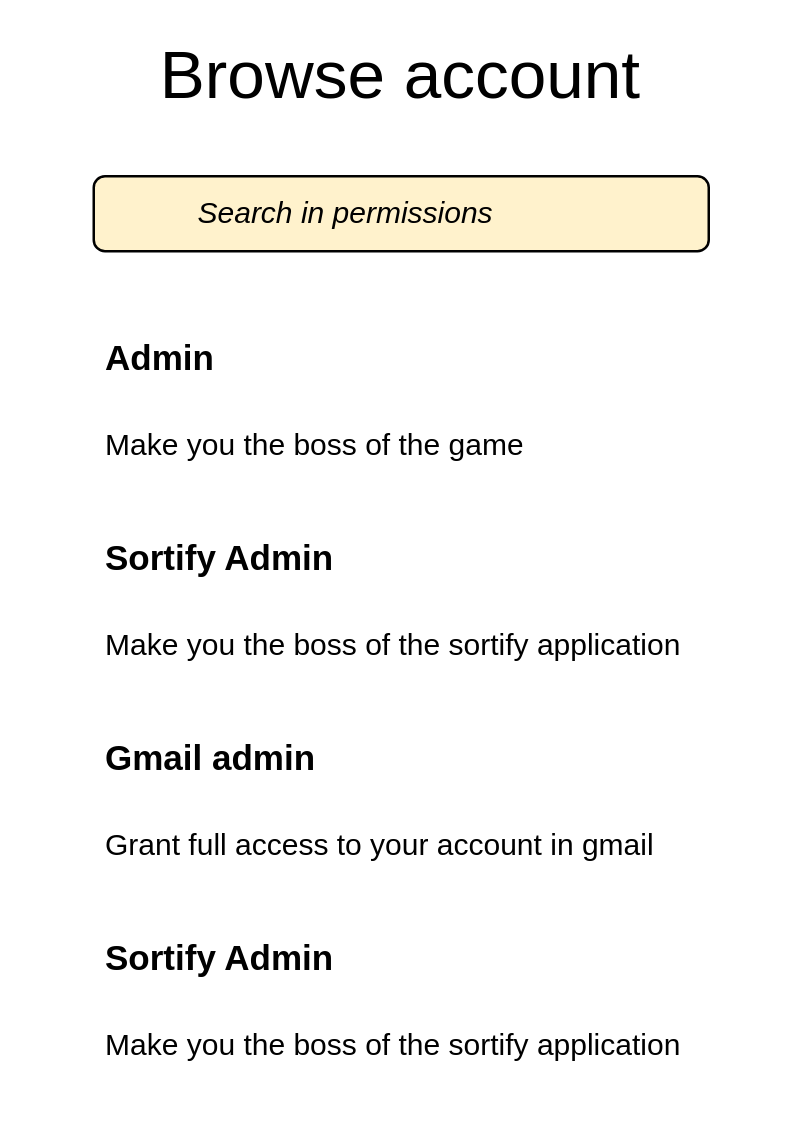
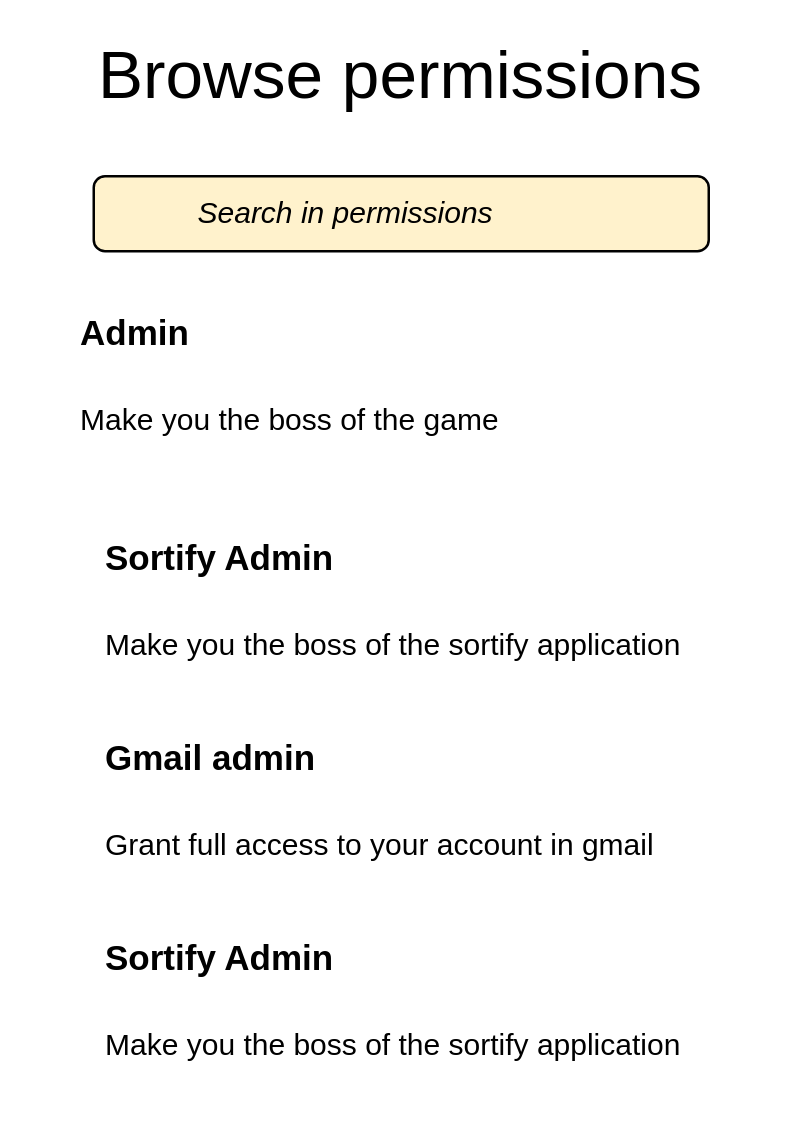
  <mxCell id="0" />
  <mxCell id="1" parent="0" />
- <mxCell id="2" value="&lt;font style=&quot;font-size: 27px&quot;&gt;Browse account&lt;/font&gt;" style="text;html=1;strokeColor=none;fillColor=none;align=center;verticalAlign=middle;whiteSpace=wrap;rounded=0;" vertex="1" parent="1"><mxGeometry x="20" y="20" width="280" height="20" as="geometry" /></mxCell>
+ <mxCell id="2" value="&lt;font style=&quot;font-size: 27px&quot;&gt;Browse permissions&lt;/font&gt;" style="text;html=1;strokeColor=none;fillColor=none;align=center;verticalAlign=middle;whiteSpace=wrap;rounded=0;" vertex="1" parent="1"><mxGeometry x="20" y="20" width="280" height="20" as="geometry" /></mxCell>
  <mxCell id="3" value="&lt;blockquote style=&quot;margin: 0 0 0 40px ; border: none ; padding: 0px&quot;&gt;&lt;i&gt;Search in permissions&lt;/i&gt;&lt;/blockquote&gt;" style="rounded=1;whiteSpace=wrap;html=1;fillColor=#fff2cc;align=left;" vertex="1" parent="1"><mxGeometry x="37" y="70" width="246" height="30" as="geometry" /></mxCell>
- <mxCell id="4" value="&lt;h1&gt;&lt;font style=&quot;font-size: 14px&quot;&gt;Admin&lt;/font&gt;&lt;/h1&gt;&lt;p&gt;Make you the boss of the game&lt;/p&gt;" style="text;html=1;strokeColor=none;fillColor=none;spacing=5;spacingTop=-20;whiteSpace=wrap;overflow=hidden;rounded=0;" vertex="1" parent="1"><mxGeometry x="37" y="120" width="259" height="70" as="geometry" /></mxCell>
+ <mxCell id="4" value="&lt;h1&gt;&lt;font style=&quot;font-size: 14px&quot;&gt;Admin&lt;/font&gt;&lt;/h1&gt;&lt;p&gt;Make you the boss of the game&lt;/p&gt;" style="text;html=1;strokeColor=none;fillColor=none;spacing=5;spacingTop=-20;whiteSpace=wrap;overflow=hidden;rounded=0;" vertex="1" parent="1"><mxGeometry x="27" y="110" width="259" height="70" as="geometry" /></mxCell>
  <mxCell id="5" value="&lt;h1&gt;&lt;font style=&quot;font-size: 14px&quot;&gt;Sortify Admin&lt;/font&gt;&lt;/h1&gt;&lt;p&gt;Make you the boss of the sortify application&lt;/p&gt;" style="text;html=1;strokeColor=none;fillColor=none;spacing=5;spacingTop=-20;whiteSpace=wrap;overflow=hidden;rounded=0;" vertex="1" parent="1"><mxGeometry x="37" y="200" width="259" height="70" as="geometry" /></mxCell>
  <mxCell id="6" value="&lt;h1&gt;&lt;font style=&quot;font-size: 14px&quot;&gt;Gmail admin&lt;/font&gt;&lt;/h1&gt;&lt;p&gt;Grant full access to your account in gmail&lt;/p&gt;" style="text;html=1;strokeColor=none;fillColor=none;spacing=5;spacingTop=-20;whiteSpace=wrap;overflow=hidden;rounded=0;" vertex="1" parent="1"><mxGeometry x="37" y="280" width="259" height="70" as="geometry" /></mxCell>
  <mxCell id="7" value="&lt;h1&gt;&lt;font style=&quot;font-size: 14px&quot;&gt;Sortify Admin&lt;/font&gt;&lt;/h1&gt;&lt;p&gt;Make you the boss of the sortify application&lt;/p&gt;" style="text;html=1;strokeColor=none;fillColor=none;spacing=5;spacingTop=-20;whiteSpace=wrap;overflow=hidden;rounded=0;" vertex="1" parent="1"><mxGeometry x="37" y="360" width="259" height="70" as="geometry" /></mxCell>
